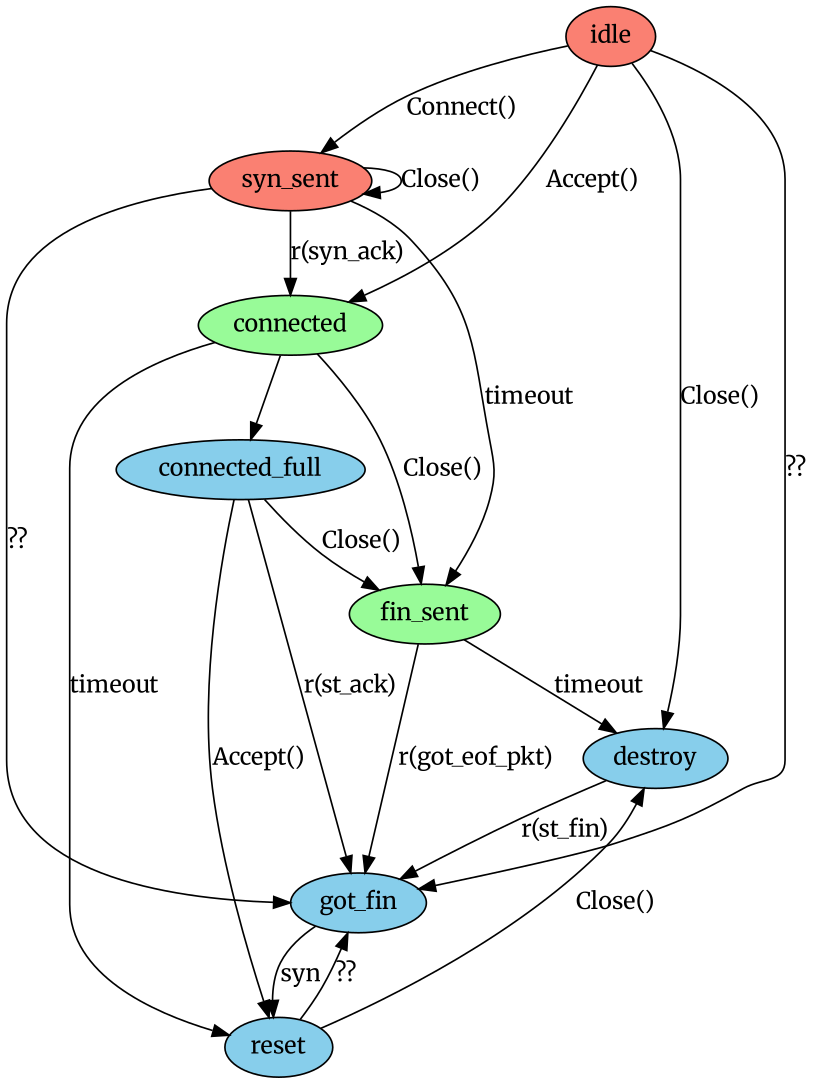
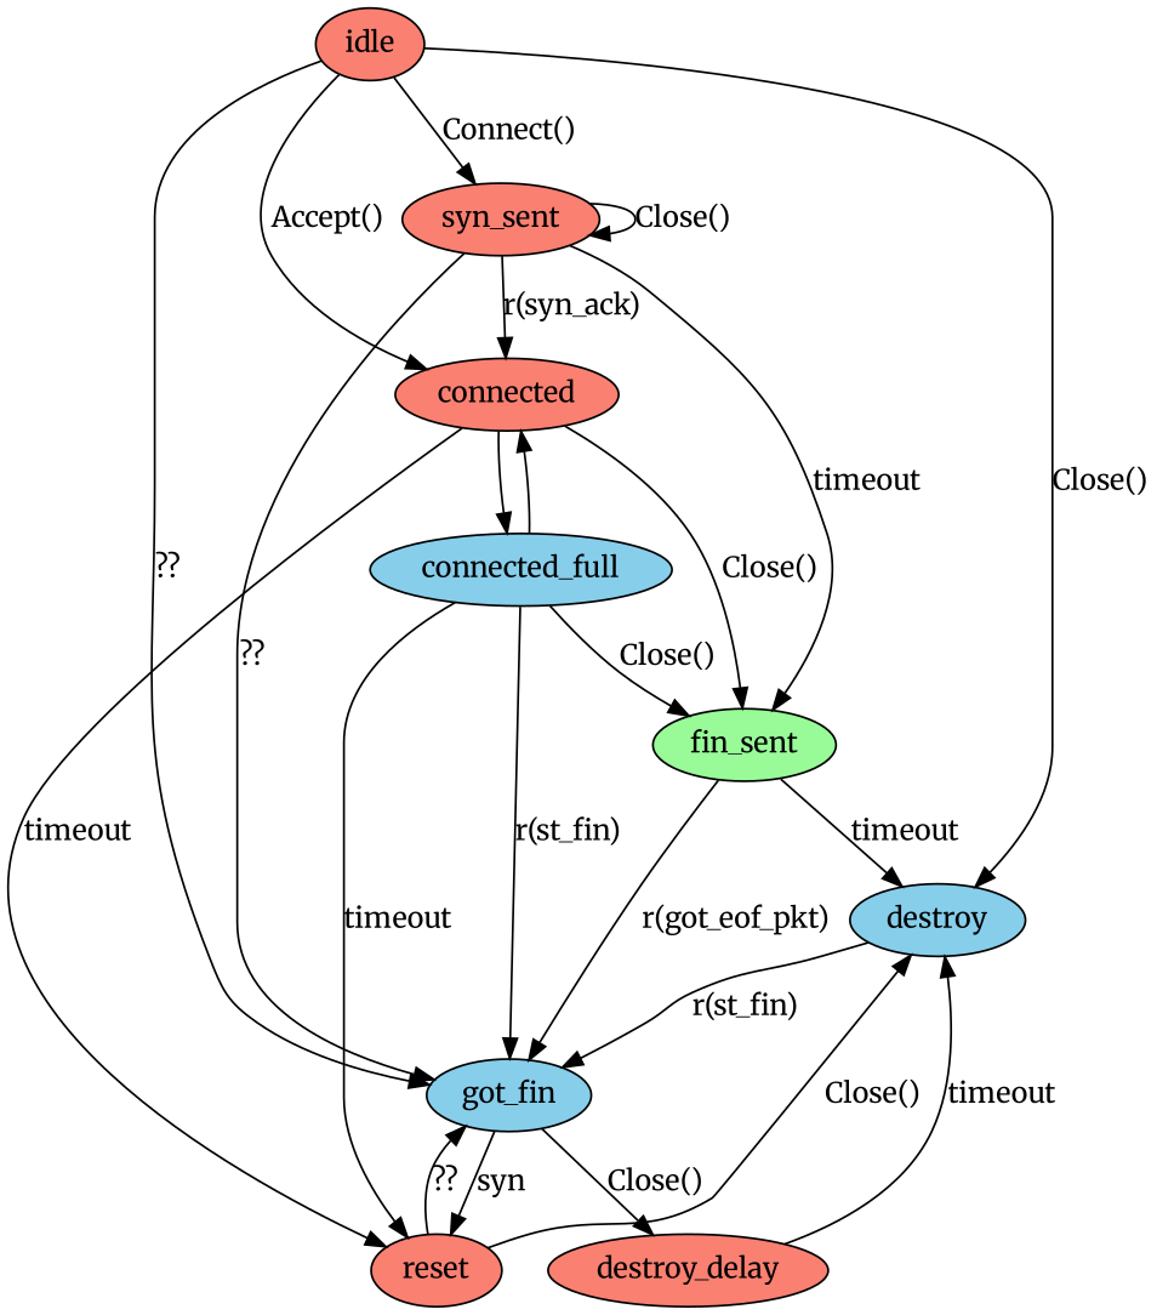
  digraph {
    fontname=Merriweather
    node [fillcolor=salmon fontname=Merriweather style=filled]
    edge [fontname=Merriweather]
    idle
    syn_sent
-   connected [fillcolor=palegreen]
+   connected
    destroy [fillcolor=skyblue]
    got_fin [fillcolor=skyblue]
    fin_sent [fillcolor=palegreen]
-   reset [fillcolor=skyblue]
+   reset
    connected_full [fillcolor=skyblue]
+   destroy_delay
    idle -> syn_sent [label="Connect()"]
    idle -> connected [label="Accept()"]
    idle -> destroy [label="Close()"]
    idle -> got_fin [label="??"]
    syn_sent -> syn_sent [label="Close()"]
    syn_sent -> connected [label="r(syn_ack)"]
    syn_sent -> got_fin [label="??"]
    syn_sent -> fin_sent [label=timeout]
    connected -> fin_sent [label="Close()"]
    connected -> reset [label=timeout]
    connected -> connected_full
    destroy -> got_fin [label="r(st_fin)"]
    got_fin -> reset [label=syn]
+   got_fin -> destroy_delay [label="Close()"]
    fin_sent -> destroy [label=timeout]
    fin_sent -> got_fin [label="r(got_eof_pkt)"]
    reset -> destroy [label="Close()"]
    reset -> got_fin [label="??"]
-   connected_full -> got_fin [label="r(st_ack)"]
+   connected_full -> connected
+   connected_full -> got_fin [label="r(st_fin)"]
    connected_full -> fin_sent [label="Close()"]
-   connected_full -> reset [label="Accept()"]
+   connected_full -> reset [label=timeout]
+   destroy_delay -> destroy [label=timeout]
  }
